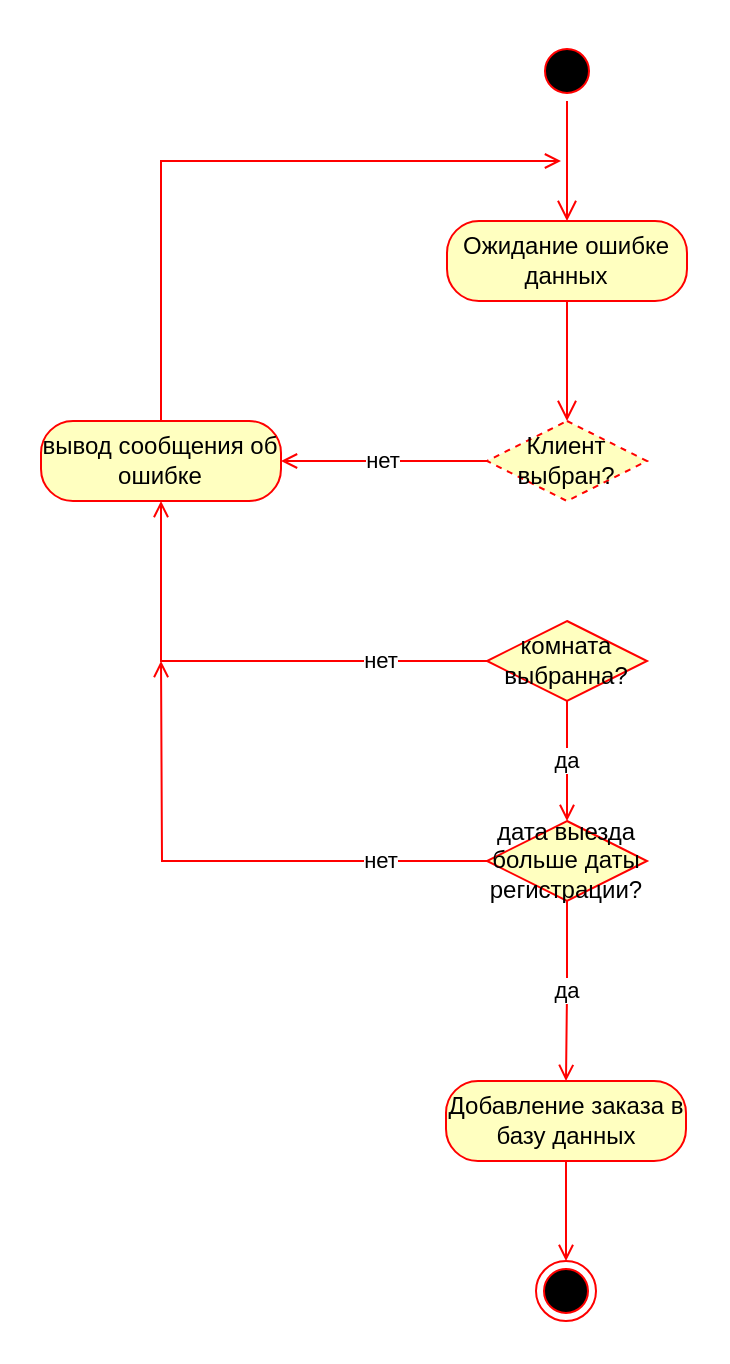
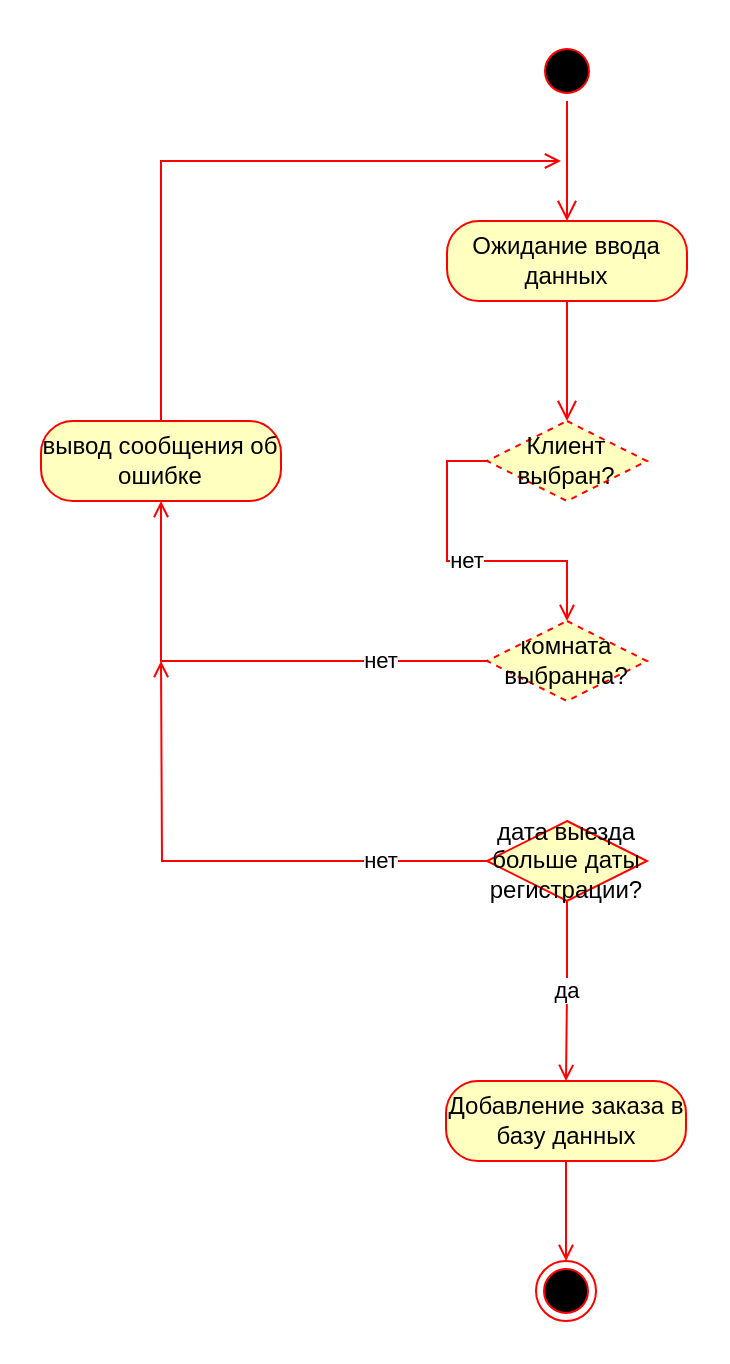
  <mxCell id="0" />
  <mxCell id="1" parent="0" />
  <mxCell id="2" value="" style="ellipse;html=1;shape=startState;fillColor=#000000;strokeColor=#ff0000;" vertex="1" parent="1"><mxGeometry x="268" y="20" width="30" height="30" as="geometry" /></mxCell>
  <mxCell id="3" value="" style="edgeStyle=orthogonalEdgeStyle;html=1;verticalAlign=bottom;endArrow=open;endSize=8;strokeColor=#ff0000;entryX=0.5;entryY=0;entryDx=0;entryDy=0;" edge="1" source="2" parent="1" target="4"><mxGeometry relative="1" as="geometry"><mxPoint x="320" y="100" as="targetPoint" /></mxGeometry></mxCell>
- <mxCell id="4" value="Ожидание ошибке данных" style="rounded=1;whiteSpace=wrap;html=1;arcSize=40;fontColor=#000000;fillColor=#ffffc0;strokeColor=#ff0000;" vertex="1" parent="1"><mxGeometry x="223" y="110" width="120" height="40" as="geometry" /></mxCell>
+ <mxCell id="4" value="Ожидание ввода данных" style="rounded=1;whiteSpace=wrap;html=1;arcSize=40;fontColor=#000000;fillColor=#ffffc0;strokeColor=#ff0000;" vertex="1" parent="1"><mxGeometry x="223" y="110" width="120" height="40" as="geometry" /></mxCell>
  <mxCell id="5" value="" style="edgeStyle=orthogonalEdgeStyle;html=1;verticalAlign=bottom;endArrow=open;endSize=8;strokeColor=#ff0000;entryX=0.5;entryY=0;entryDx=0;entryDy=0;" edge="1" source="4" parent="1" target="7"><mxGeometry relative="1" as="geometry"><mxPoint x="283" y="210" as="targetPoint" /><Array as="points" /></mxGeometry></mxCell>
- <mxCell id="6" value="нет" style="edgeStyle=orthogonalEdgeStyle;rounded=0;orthogonalLoop=1;jettySize=auto;html=1;exitX=0;exitY=0.5;exitDx=0;exitDy=0;entryX=1;entryY=0.5;entryDx=0;entryDy=0;fillColor=#f8cecc;strokeColor=#FF0000;endArrow=open;endFill=0;" edge="1" parent="1" source="7" target="9"><mxGeometry relative="1" as="geometry" /></mxCell>
+ <mxCell id="6" value="нет" style="edgeStyle=orthogonalEdgeStyle;rounded=0;orthogonalLoop=1;jettySize=auto;html=1;exitX=0;exitY=0.5;exitDx=0;exitDy=0;fillColor=#f8cecc;strokeColor=#FF0000;endArrow=open;endFill=0;" edge="1" parent="1" source="7" target="12"><mxGeometry relative="1" as="geometry" /></mxCell>
  <mxCell id="7" value="Клиент выбран?" style="rhombus;whiteSpace=wrap;html=1;fillColor=#ffffc0;strokeColor=#ff0000;dashed=1;" vertex="1" parent="1"><mxGeometry x="243" y="210" width="80" height="40" as="geometry" /></mxCell>
  <mxCell id="8" style="edgeStyle=orthogonalEdgeStyle;rounded=0;orthogonalLoop=1;jettySize=auto;html=1;exitX=0.5;exitY=0;exitDx=0;exitDy=0;endArrow=open;endFill=0;strokeColor=#FF0000;" edge="1" parent="1" source="9"><mxGeometry relative="1" as="geometry"><mxPoint x="280" y="80" as="targetPoint" /><Array as="points"><mxPoint x="80" y="80" /></Array></mxGeometry></mxCell>
  <mxCell id="9" value="вывод сообщения об ошибке" style="rounded=1;whiteSpace=wrap;html=1;arcSize=40;fontColor=#000000;fillColor=#ffffc0;strokeColor=#ff0000;" vertex="1" parent="1"><mxGeometry x="20" y="210" width="120" height="40" as="geometry" /></mxCell>
  <mxCell id="10" value="нет" style="edgeStyle=orthogonalEdgeStyle;rounded=0;orthogonalLoop=1;jettySize=auto;html=1;exitX=0;exitY=0.5;exitDx=0;exitDy=0;entryX=0.5;entryY=1;entryDx=0;entryDy=0;endArrow=open;endFill=0;strokeColor=#FF0000;" edge="1" parent="1" source="12" target="9"><mxGeometry x="-0.566" relative="1" as="geometry"><mxPoint as="offset" /></mxGeometry></mxCell>
- <mxCell id="11" value="да" style="edgeStyle=orthogonalEdgeStyle;rounded=0;orthogonalLoop=1;jettySize=auto;html=1;exitX=0.5;exitY=1;exitDx=0;exitDy=0;entryX=0.5;entryY=0;entryDx=0;entryDy=0;endArrow=open;endFill=0;strokeColor=#FF0000;" edge="1" parent="1" source="12" target="15"><mxGeometry relative="1" as="geometry" /></mxCell>
- <mxCell id="12" value="комната выбранна?" style="rhombus;whiteSpace=wrap;html=1;fillColor=#ffffc0;strokeColor=#ff0000;" vertex="1" parent="1"><mxGeometry x="243" y="310" width="80" height="40" as="geometry" /></mxCell>
+ <mxCell id="12" value="комната выбранна?" style="rhombus;whiteSpace=wrap;html=1;fillColor=#ffffc0;strokeColor=#ff0000;dashed=1;" vertex="1" parent="1"><mxGeometry x="243" y="310" width="80" height="40" as="geometry" /></mxCell>
  <mxCell id="13" value="нет" style="edgeStyle=orthogonalEdgeStyle;rounded=0;orthogonalLoop=1;jettySize=auto;html=1;exitX=0;exitY=0.5;exitDx=0;exitDy=0;endArrow=open;endFill=0;strokeColor=#FF0000;" edge="1" parent="1" source="15"><mxGeometry x="-0.598" relative="1" as="geometry"><mxPoint x="80" y="330" as="targetPoint" /><mxPoint as="offset" /></mxGeometry></mxCell>
  <mxCell id="14" value="да" style="edgeStyle=orthogonalEdgeStyle;rounded=0;orthogonalLoop=1;jettySize=auto;html=1;exitX=0.5;exitY=1;exitDx=0;exitDy=0;entryX=0.5;entryY=0;entryDx=0;entryDy=0;endArrow=open;endFill=0;strokeColor=#FF0000;" edge="1" parent="1" source="15" target="17"><mxGeometry relative="1" as="geometry" /></mxCell>
  <mxCell id="15" value="дата выезда больше даты регистрации?" style="rhombus;whiteSpace=wrap;html=1;fillColor=#ffffc0;strokeColor=#ff0000;" vertex="1" parent="1"><mxGeometry x="243" y="410" width="80" height="40" as="geometry" /></mxCell>
  <mxCell id="16" style="edgeStyle=orthogonalEdgeStyle;rounded=0;orthogonalLoop=1;jettySize=auto;html=1;exitX=0.5;exitY=1;exitDx=0;exitDy=0;entryX=0.5;entryY=0;entryDx=0;entryDy=0;endArrow=open;endFill=0;strokeColor=#FF0000;" edge="1" parent="1" source="17" target="18"><mxGeometry relative="1" as="geometry" /></mxCell>
  <mxCell id="17" value="Добавление заказа в базу данных" style="rounded=1;whiteSpace=wrap;html=1;arcSize=40;fontColor=#000000;fillColor=#ffffc0;strokeColor=#ff0000;" vertex="1" parent="1"><mxGeometry x="222.5" y="540" width="120" height="40" as="geometry" /></mxCell>
  <mxCell id="18" value="" style="ellipse;html=1;shape=endState;fillColor=#000000;strokeColor=#ff0000;" vertex="1" parent="1"><mxGeometry x="267.5" y="630" width="30" height="30" as="geometry" /></mxCell>
